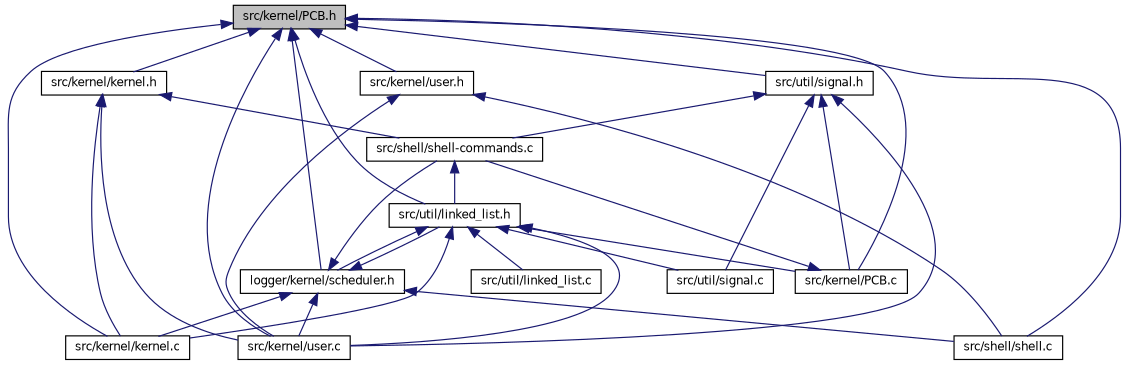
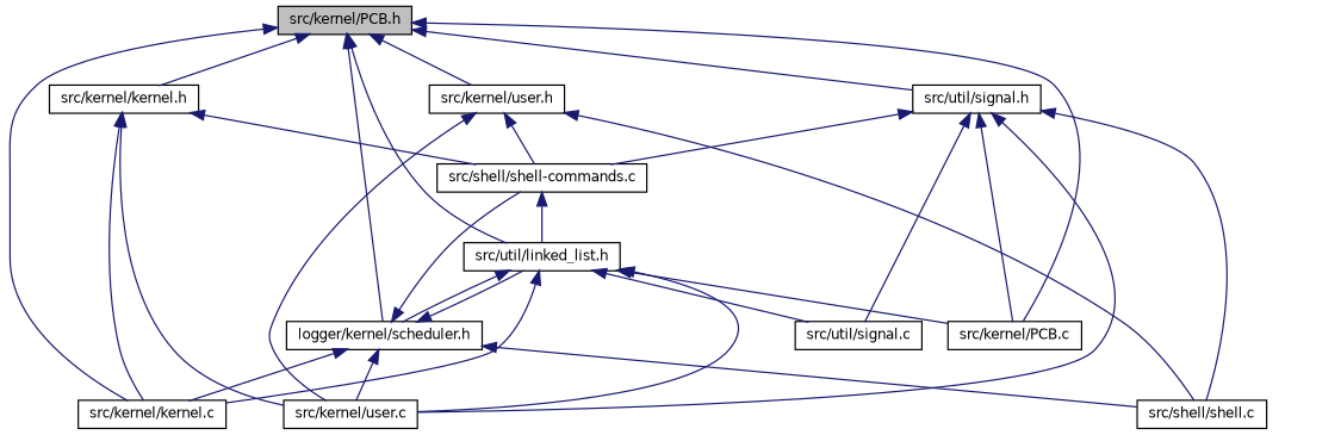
  digraph {
    node [color=black fillcolor=white fontname=Helvetica fontsize=10 shape=record style=filled]
    edge [color=midnightblue dir=back fontname=Helvetica fontsize=10 labelfontname=Helvetica labelfontsize=10 style=solid]
    n1 [fillcolor=grey75 fontcolor=black height=0.2 label="src/kernel/PCB.h" width=0.4]
    n2 [height=0.2 label="src/kernel/kernel.c" width=0.4]
    n3 [height=0.2 label="src/kernel/kernel.h" width=0.4]
    n4 [height=0.2 label="src/kernel/user.c" width=0.4]
    n5 [height=0.2 label="src/kernel/PCB.c" width=0.4]
    n6 [height=0.2 label="logger/kernel/scheduler.h" width=0.4]
    n7 [height=0.2 label="src/util/linked_list.h" width=0.4]
    n8 [height=0.2 label="src/kernel/user.h" width=0.4]
    n9 [height=0.2 label="src/util/signal.h" width=0.4]
    n10 [height=0.2 label="src/shell/shell-commands.c" width=0.4]
    n11 [height=0.2 label="src/shell/shell.c" width=0.4]
-   n12 [height=0.2 label="src/util/linked_list.c" width=0.4]
    n13 [height=0.2 label="src/util/signal.c" width=0.4]
    n1 -> n2
    n1 -> n3
-   n1 -> n4
    n1 -> n5
    n1 -> n6
    n1 -> n7
    n1 -> n8
    n1 -> n9
    n3 -> n2
    n3 -> n4
    n3 -> n10
    n6 -> n2
    n6 -> n4
    n6 -> n7
    n6 -> n10
    n6 -> n11
    n7 -> n2
    n7 -> n4
    n7 -> n5
    n7 -> n6
-   n7 -> n12
    n7 -> n13
    n8 -> n4
-   n5 -> n10
+   n8 -> n10
    n8 -> n11
    n9 -> n4
    n9 -> n5
    n9 -> n10
-   n1 -> n11
+   n9 -> n11
    n9 -> n13
    n10 -> n7
  }
